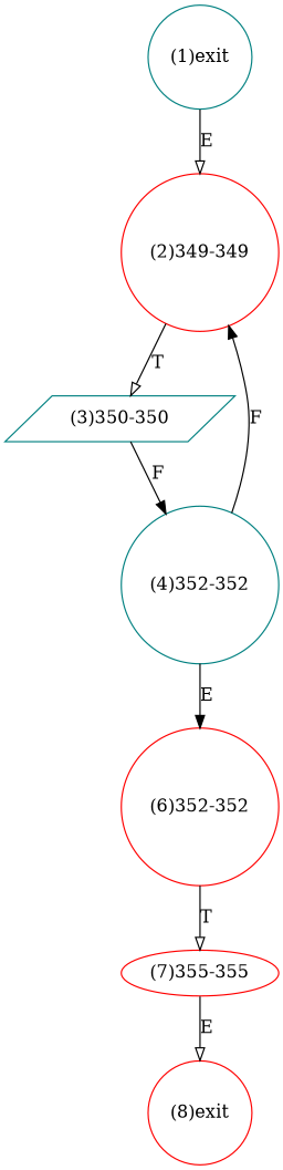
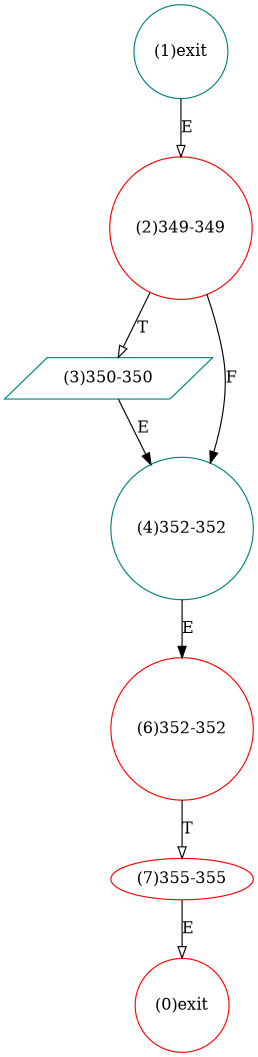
  digraph {
    node [color=red shape=circle]
    edge [arrowhead=onormal]
    n1 [color=teal label="(1)exit"]
    n2 [label="(2)349-349"]
    n3 [color=teal label="(3)350-350" shape=parallelogram]
    n4 [color=teal label="(4)352-352"]
    n5 [label="(6)352-352"]
    n6 [label="(7)355-355" shape=ellipse]
-   n7 [label="(8)exit"]
+   n7 [label="(0)exit"]
    n1 -> n2 [label=E]
    n2 -> n3 [label=T]
-   n4 -> n2 [arrowhead=normal label=F]
-   n3 -> n4 [arrowhead=normal label=F]
+   n2 -> n4 [arrowhead=normal label=F]
+   n3 -> n4 [arrowhead=normal label=E]
    n4 -> n5 [arrowhead=normal label=E]
    n5 -> n6 [label=T]
    n6 -> n7 [label=E]
  }
